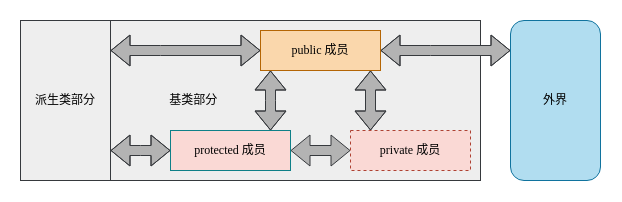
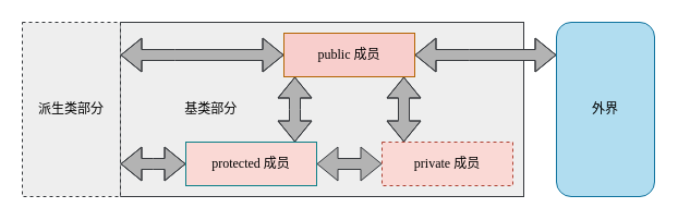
  <mxCell id="0" />
  <mxCell id="1" parent="0" />
  <mxCell id="2" value="基类部分&amp;nbsp; &amp;nbsp; &amp;nbsp; &amp;nbsp; &amp;nbsp; &amp;nbsp; &amp;nbsp; &amp;nbsp; &amp;nbsp; &amp;nbsp; &amp;nbsp; &amp;nbsp; &amp;nbsp; &amp;nbsp; &amp;nbsp; &amp;nbsp; &amp;nbsp; &amp;nbsp; &amp;nbsp; &amp;nbsp; &amp;nbsp; &amp;nbsp; &amp;nbsp; &amp;nbsp; &amp;nbsp; &amp;nbsp; &amp;nbsp; &amp;nbsp; &amp;nbsp; &amp;nbsp; &amp;nbsp;" style="rounded=0;whiteSpace=wrap;html=1;gradientColor=none;fillColor=#EEEEEE;strokeColor=#36393d;align=center;" parent="1" vertex="1"><mxGeometry x="110" y="20" width="370" height="160" as="geometry" /></mxCell>
  <mxCell id="3" style="edgeStyle=orthogonalEdgeStyle;rounded=0;orthogonalLoop=1;jettySize=auto;html=1;shape=flexArrow;startArrow=block;fillColor=#b3b3b3;strokeColor=#36393d;" parent="1" source="4" target="13" edge="1"><mxGeometry relative="1" as="geometry"><Array as="points"><mxPoint x="140" y="150" /><mxPoint x="140" y="150" /></Array></mxGeometry></mxCell>
  <mxCell id="4" value="protected 成员" style="rounded=0;whiteSpace=wrap;html=1;fillColor=#fad9d5;strokeColor=#0E8088;fontFamily=consolas;" parent="1" vertex="1"><mxGeometry x="170" y="130" width="120" height="40" as="geometry" /></mxCell>
  <mxCell id="5" value="" style="edgeStyle=orthogonalEdgeStyle;rounded=0;orthogonalLoop=1;jettySize=auto;html=1;startArrow=block;shape=flexArrow;fillColor=#b3b3b3;strokeColor=#36393D;" parent="1" source="9" target="10" edge="1"><mxGeometry relative="1" as="geometry"><Array as="points"><mxPoint x="430" y="50" /><mxPoint x="430" y="50" /></Array></mxGeometry></mxCell>
  <mxCell id="6" value="" style="edgeStyle=orthogonalEdgeStyle;rounded=0;orthogonalLoop=1;jettySize=auto;html=1;startArrow=classic;startFill=1;shape=flexArrow;fillColor=#b3b3b3;strokeColor=#36393d;" parent="1" source="9" target="12" edge="1"><mxGeometry relative="1" as="geometry"><Array as="points"><mxPoint x="370" y="110" /><mxPoint x="370" y="110" /></Array></mxGeometry></mxCell>
  <mxCell id="7" style="edgeStyle=orthogonalEdgeStyle;rounded=0;orthogonalLoop=1;jettySize=auto;html=1;shape=flexArrow;startArrow=block;fillColor=#b3b3b3;strokeColor=#36393d;" parent="1" source="9" target="4" edge="1"><mxGeometry relative="1" as="geometry"><Array as="points"><mxPoint x="270" y="100" /><mxPoint x="270" y="100" /></Array></mxGeometry></mxCell>
  <mxCell id="8" style="edgeStyle=orthogonalEdgeStyle;rounded=0;orthogonalLoop=1;jettySize=auto;html=1;shape=flexArrow;startArrow=block;fillColor=#b3b3b3;strokeColor=#36393d;" parent="1" source="9" target="13" edge="1"><mxGeometry relative="1" as="geometry"><Array as="points"><mxPoint x="160" y="50" /><mxPoint x="160" y="50" /></Array></mxGeometry></mxCell>
- <mxCell id="9" value="public&amp;nbsp;成员" style="rounded=0;whiteSpace=wrap;html=1;fillColor=#fad7ac;strokeColor=#b46504;fontFamily=consolas;" parent="1" vertex="1"><mxGeometry x="260" y="30" width="120" height="40" as="geometry" /></mxCell>
+ <mxCell id="9" value="public&amp;nbsp;成员" style="rounded=0;whiteSpace=wrap;html=1;fillColor=#f8cecc;strokeColor=#b46504;fontFamily=consolas;" parent="1" vertex="1"><mxGeometry x="260" y="30" width="120" height="40" as="geometry" /></mxCell>
  <mxCell id="10" value="外界" style="whiteSpace=wrap;html=1;fillColor=#b1ddf0;strokeColor=#10739e;fontFamily=consolas;rounded=1;" parent="1" vertex="1"><mxGeometry x="510" y="20" width="90" height="160" as="geometry" /></mxCell>
  <mxCell id="11" style="edgeStyle=orthogonalEdgeStyle;rounded=0;orthogonalLoop=1;jettySize=auto;html=1;startArrow=classic;startFill=1;shape=flexArrow;fillColor=#b3b3b3;strokeColor=#36393d;" parent="1" source="12" target="4" edge="1"><mxGeometry relative="1" as="geometry" /></mxCell>
  <mxCell id="12" value="private&amp;nbsp;成员" style="rounded=0;whiteSpace=wrap;html=1;fillColor=#fad9d5;strokeColor=#ae4132;fontFamily=consolas;dashed=1;" parent="1" vertex="1"><mxGeometry x="350" y="130" width="120" height="40" as="geometry" /></mxCell>
- <mxCell id="13" value="派生类部分" style="rounded=0;whiteSpace=wrap;html=1;fillColor=#eeeeee;strokeColor=#36393d;fontFamily=consolas;" parent="1" vertex="1"><mxGeometry x="20" y="20" width="90" height="160" as="geometry" /></mxCell>
+ <mxCell id="13" value="派生类部分" style="rounded=0;whiteSpace=wrap;html=1;fillColor=#eeeeee;strokeColor=#36393d;fontFamily=consolas;dashed=1;" parent="1" vertex="1"><mxGeometry x="20" y="20" width="90" height="160" as="geometry" /></mxCell>
